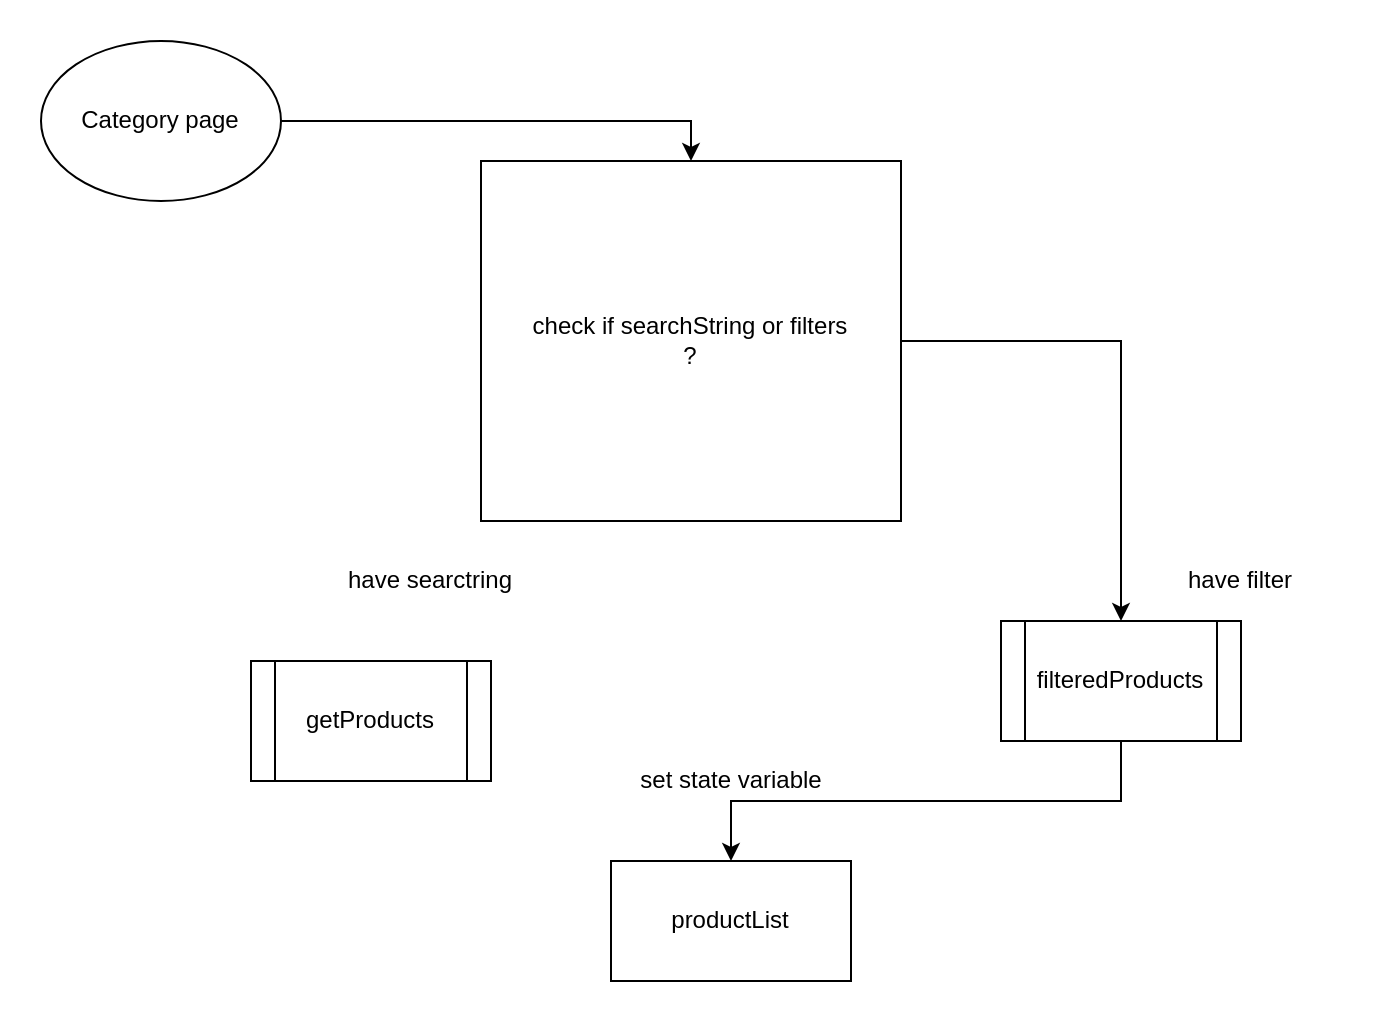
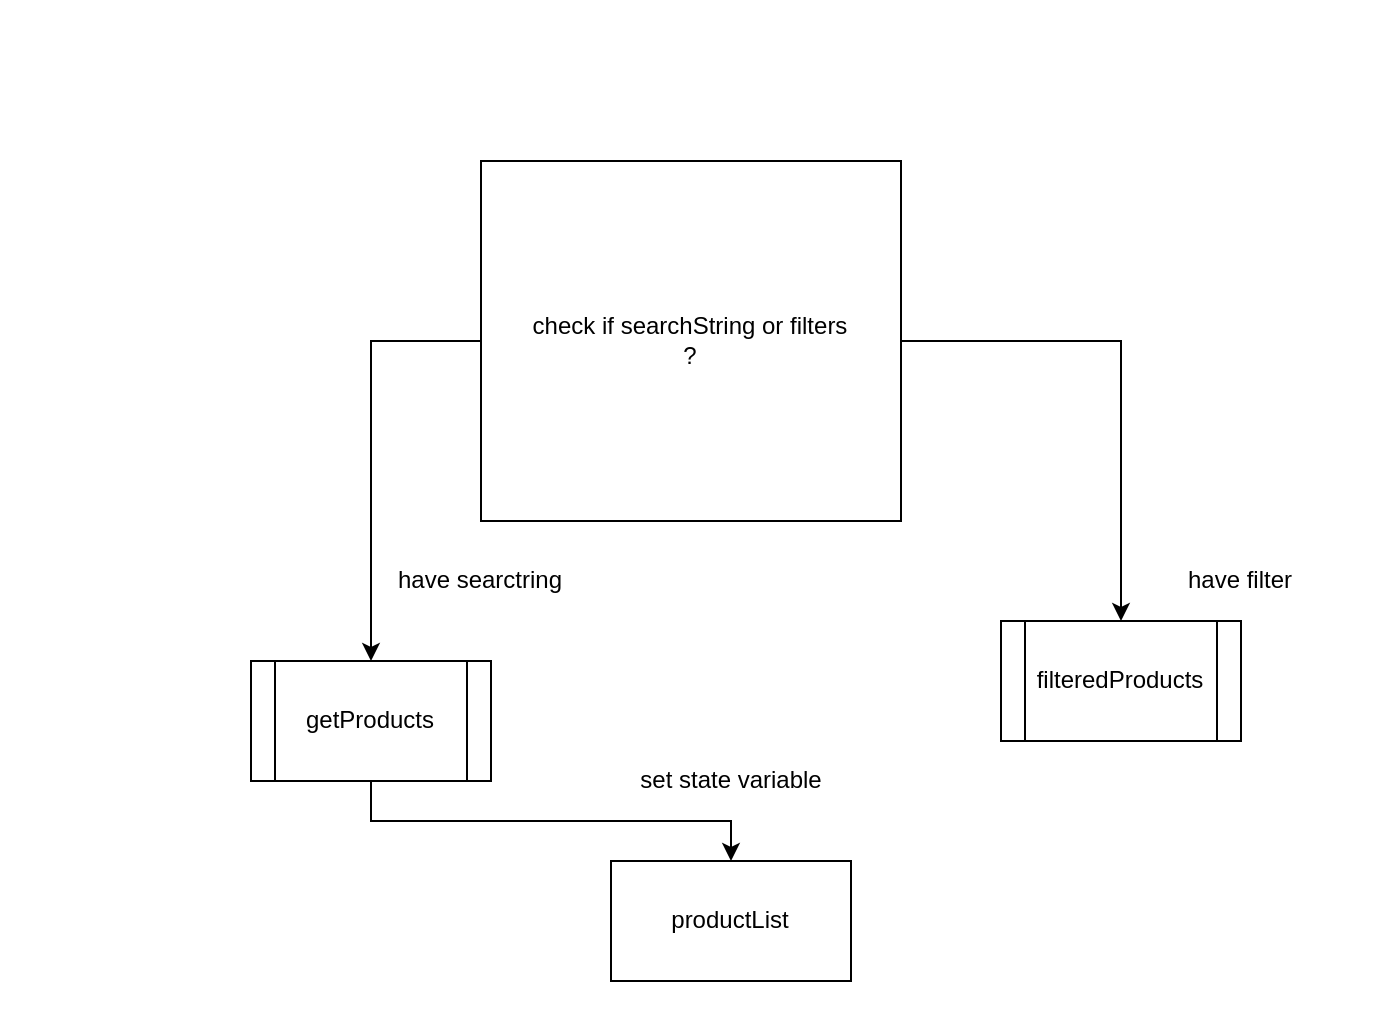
  <mxCell id="0" />
  <mxCell id="1" parent="0" />
- <mxCell id="2" style="edgeStyle=orthogonalEdgeStyle;rounded=0;orthogonalLoop=1;jettySize=auto;html=1;exitX=1;exitY=0.5;exitDx=0;exitDy=0;entryX=0.5;entryY=0;entryDx=0;entryDy=0;" edge="1" parent="1" source="3" target="6"><mxGeometry relative="1" as="geometry" /></mxCell>
- <mxCell id="3" value="Category page" style="ellipse;whiteSpace=wrap;html=1;" vertex="1" parent="1"><mxGeometry x="20" y="20" width="120" height="80" as="geometry" /></mxCell>
+ <mxCell id="4" style="edgeStyle=orthogonalEdgeStyle;rounded=0;orthogonalLoop=1;jettySize=auto;html=1;exitX=0;exitY=0.5;exitDx=0;exitDy=0;" edge="1" parent="1" source="6" target="8"><mxGeometry relative="1" as="geometry" /></mxCell>
  <mxCell id="5" style="edgeStyle=orthogonalEdgeStyle;rounded=0;orthogonalLoop=1;jettySize=auto;html=1;exitX=1;exitY=0.5;exitDx=0;exitDy=0;" edge="1" parent="1" source="6" target="10"><mxGeometry relative="1" as="geometry" /></mxCell>
  <mxCell id="6" value="check if searchString or filters&lt;br&gt;?" style="whiteSpace=wrap;html=1;rounded=0;" vertex="1" parent="1"><mxGeometry x="240" y="80" width="210" height="180" as="geometry" /></mxCell>
+ <mxCell id="7" style="edgeStyle=orthogonalEdgeStyle;rounded=0;orthogonalLoop=1;jettySize=auto;html=1;exitX=0.5;exitY=1;exitDx=0;exitDy=0;entryX=0.5;entryY=0;entryDx=0;entryDy=0;" edge="1" parent="1" source="8" target="13"><mxGeometry relative="1" as="geometry" /></mxCell>
  <mxCell id="8" value="getProducts" style="shape=process;whiteSpace=wrap;html=1;backgroundOutline=1;" vertex="1" parent="1"><mxGeometry x="125" y="330" width="120" height="60" as="geometry" /></mxCell>
- <mxCell id="9" style="edgeStyle=orthogonalEdgeStyle;rounded=0;orthogonalLoop=1;jettySize=auto;html=1;exitX=0.5;exitY=1;exitDx=0;exitDy=0;entryX=0.5;entryY=0;entryDx=0;entryDy=0;" edge="1" parent="1" source="10" target="13"><mxGeometry relative="1" as="geometry" /></mxCell>
  <mxCell id="10" value="filteredProducts" style="shape=process;whiteSpace=wrap;html=1;backgroundOutline=1;" vertex="1" parent="1"><mxGeometry x="500" y="310" width="120" height="60" as="geometry" /></mxCell>
- <mxCell id="11" value="have searctring" style="text;html=1;strokeColor=none;fillColor=none;align=center;verticalAlign=middle;whiteSpace=wrap;rounded=0;" vertex="1" parent="1"><mxGeometry x="170" y="280" width="90" height="20" as="geometry" /></mxCell>
+ <mxCell id="11" value="have searctring" style="text;html=1;strokeColor=none;fillColor=none;align=center;verticalAlign=middle;whiteSpace=wrap;rounded=0;" vertex="1" parent="1"><mxGeometry x="195" y="280" width="90" height="20" as="geometry" /></mxCell>
  <mxCell id="12" value="have filter" style="text;html=1;strokeColor=none;fillColor=none;align=center;verticalAlign=middle;whiteSpace=wrap;rounded=0;" vertex="1" parent="1"><mxGeometry x="570" y="280" width="100" height="20" as="geometry" /></mxCell>
  <mxCell id="13" value="productList" style="rounded=0;whiteSpace=wrap;html=1;" vertex="1" parent="1"><mxGeometry x="305" y="430" width="120" height="60" as="geometry" /></mxCell>
  <mxCell id="14" value="set state variable" style="text;html=1;strokeColor=none;fillColor=none;align=center;verticalAlign=middle;whiteSpace=wrap;rounded=0;" vertex="1" parent="1"><mxGeometry x="313" y="380" width="105" height="20" as="geometry" /></mxCell>
